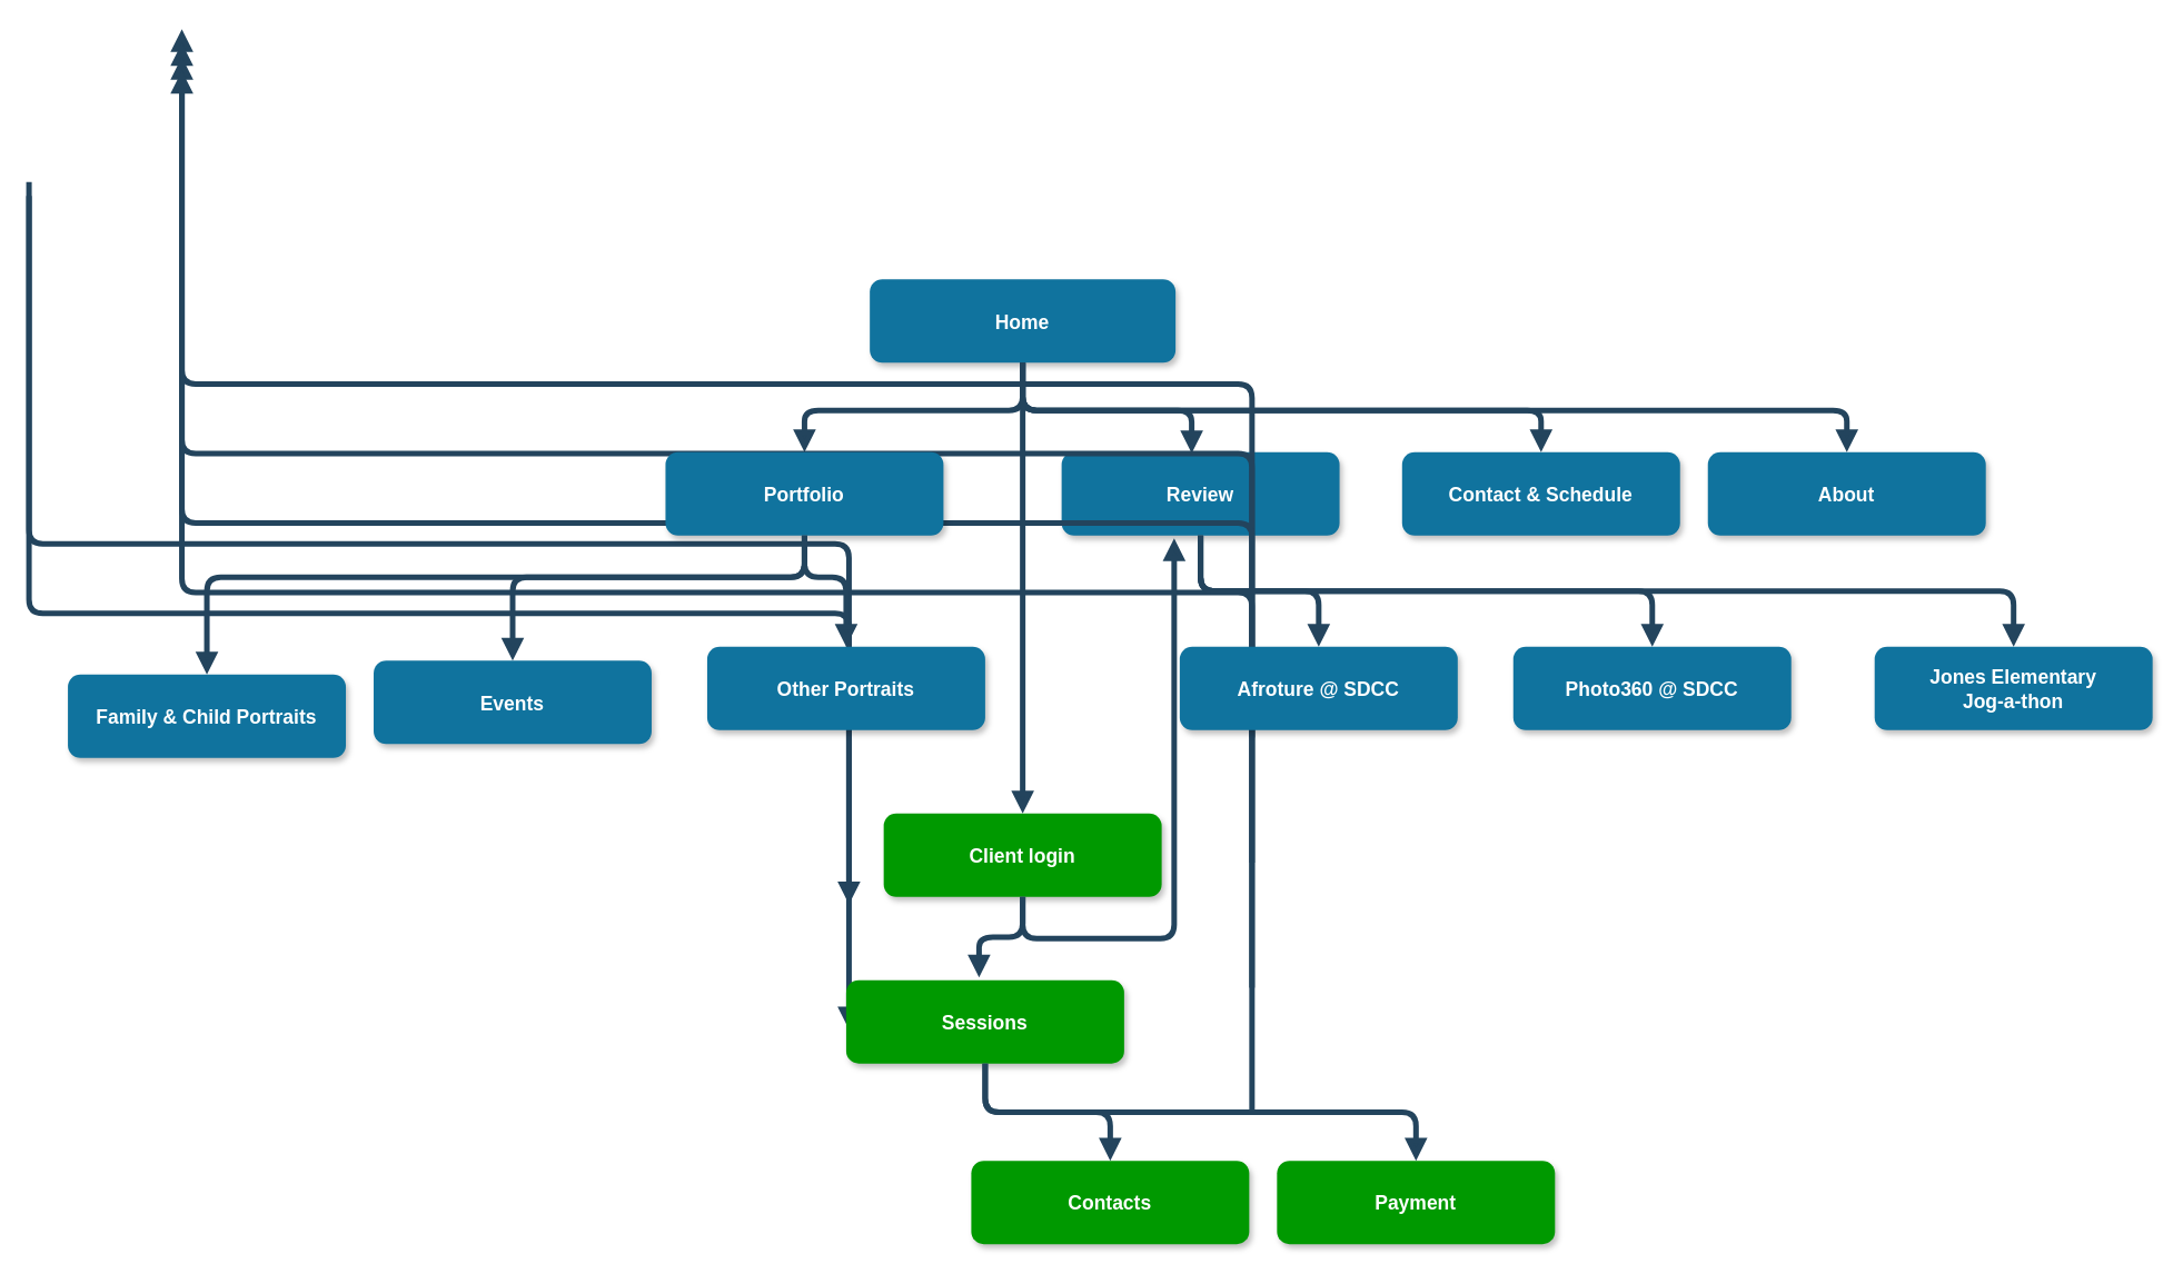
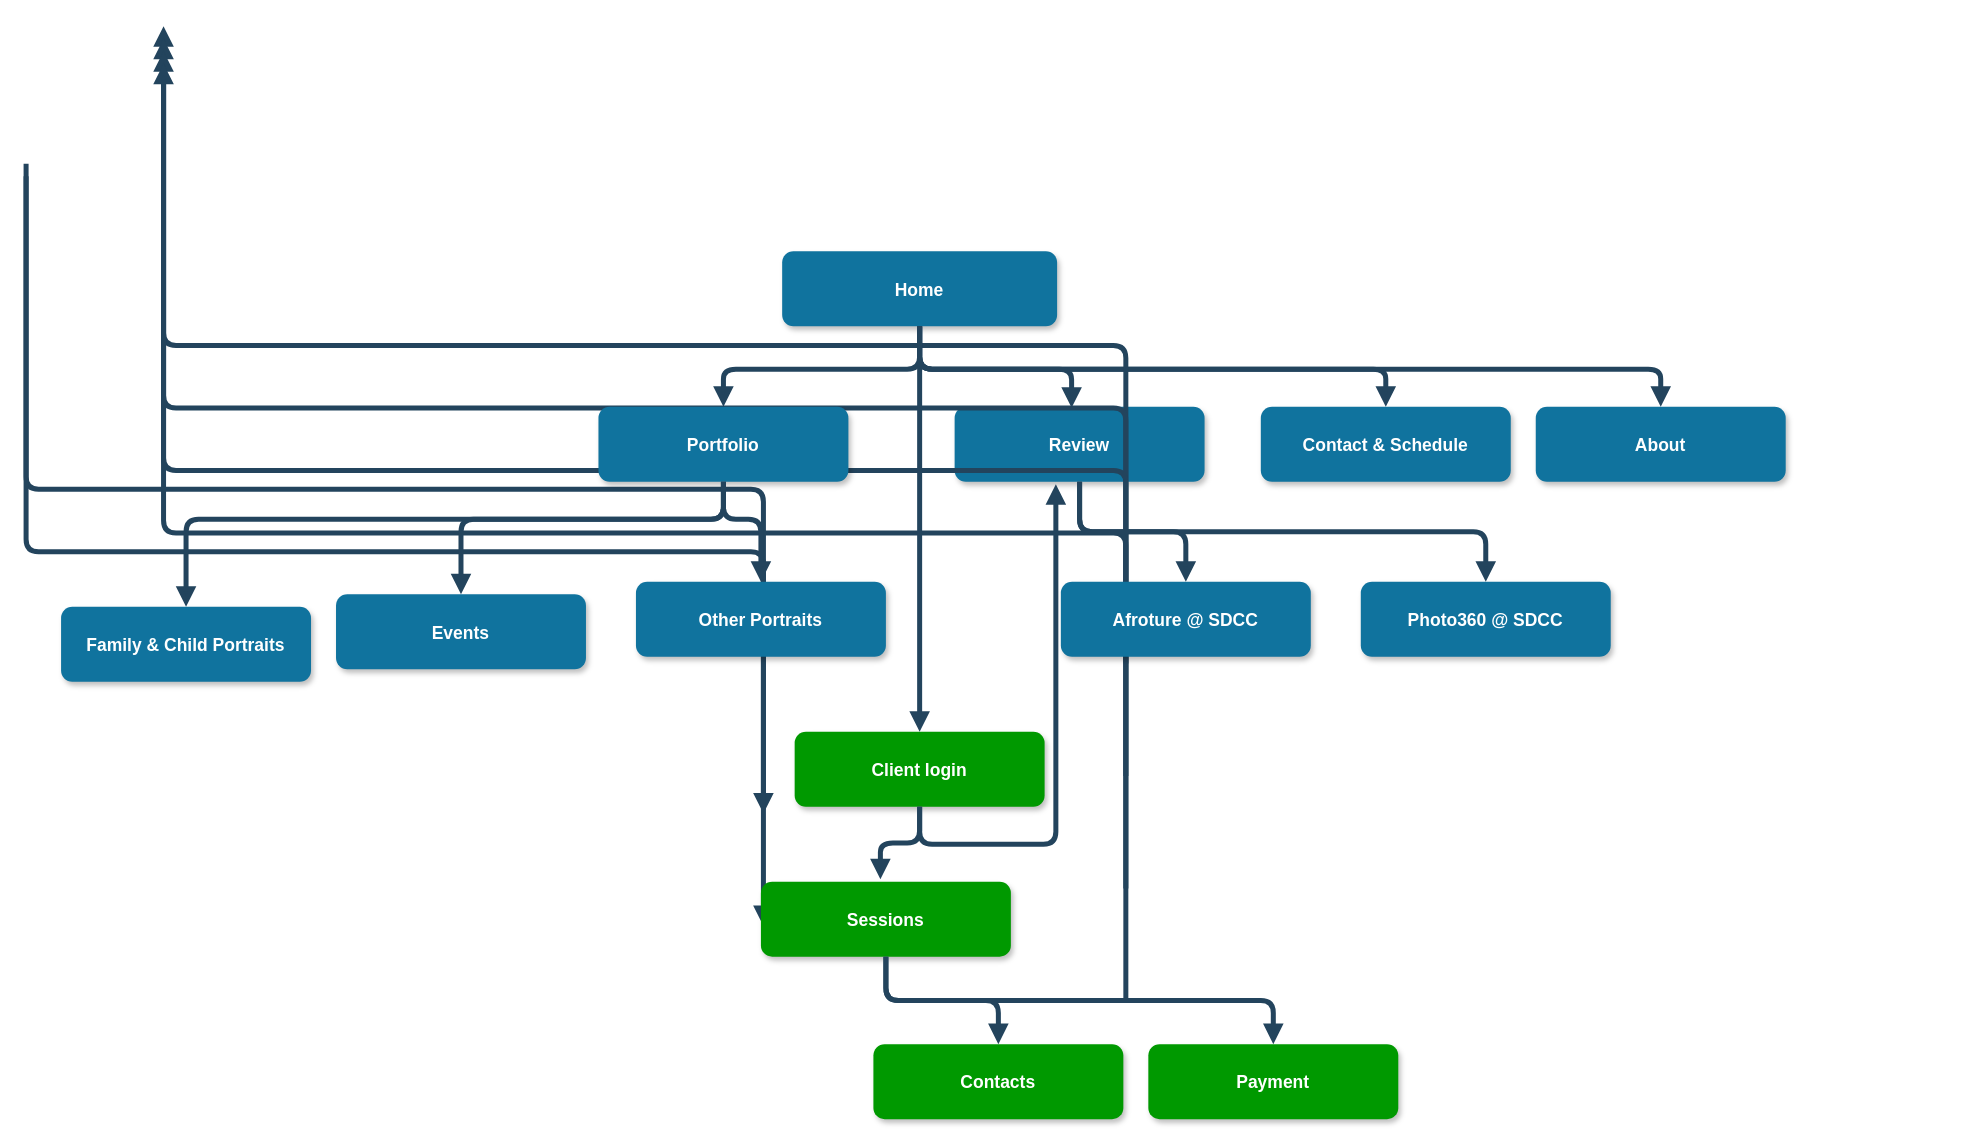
  <mxCell id="0" />
  <mxCell id="1" parent="0" />
  <mxCell id="2" value="Home" style="rounded=1;fillColor=#10739E;strokeColor=none;shadow=1;gradientColor=none;fontStyle=1;fontColor=#FFFFFF;fontSize=14;" parent="1" vertex="1"><mxGeometry x="625" y="200.5" width="220" height="60" as="geometry" /></mxCell>
  <mxCell id="3" value="About" style="rounded=1;fillColor=#10739E;strokeColor=none;shadow=1;gradientColor=none;fontStyle=1;fontColor=#FFFFFF;fontSize=14;" parent="1" vertex="1"><mxGeometry x="1228" y="325" width="200" height="60" as="geometry" /></mxCell>
  <mxCell id="4" value="Contact &amp; Schedule" style="rounded=1;fillColor=#10739E;strokeColor=none;shadow=1;gradientColor=none;fontStyle=1;fontColor=#FFFFFF;fontSize=14;" parent="1" vertex="1"><mxGeometry x="1008" y="325" width="200" height="60" as="geometry" /></mxCell>
  <mxCell id="5" value="Review" style="rounded=1;fillColor=#10739E;strokeColor=none;shadow=1;gradientColor=none;fontStyle=1;fontColor=#FFFFFF;fontSize=14;" parent="1" vertex="1"><mxGeometry x="763" y="325" width="200" height="60" as="geometry" /></mxCell>
  <mxCell id="6" value="Events" style="rounded=1;fillColor=#10739E;strokeColor=none;shadow=1;gradientColor=none;fontStyle=1;fontColor=#FFFFFF;fontSize=14;" parent="1" vertex="1"><mxGeometry x="268" y="475" width="200" height="60" as="geometry" /></mxCell>
  <mxCell id="7" value="" style="edgeStyle=elbowEdgeStyle;elbow=vertical;strokeWidth=4;endArrow=block;endFill=1;fontStyle=1;strokeColor=#23445D;" parent="1" source="2" target="4" edge="1"><mxGeometry x="22" y="165.5" width="100" height="100" as="geometry"><mxPoint x="-20" y="120.5" as="sourcePoint" /><mxPoint x="80" y="20.5" as="targetPoint" /><Array as="points"><mxPoint x="888" y="295" /></Array></mxGeometry></mxCell>
  <mxCell id="8" value="" style="edgeStyle=elbowEdgeStyle;elbow=vertical;strokeWidth=4;endArrow=block;endFill=1;fontStyle=1;strokeColor=#23445D;" parent="1" source="2" target="3" edge="1"><mxGeometry x="22" y="165.5" width="100" height="100" as="geometry"><mxPoint x="-20" y="120.5" as="sourcePoint" /><mxPoint x="80" y="20.5" as="targetPoint" /><Array as="points"><mxPoint x="998" y="295" /></Array></mxGeometry></mxCell>
  <mxCell id="9" value="" style="edgeStyle=elbowEdgeStyle;elbow=vertical;strokeWidth=4;endArrow=block;endFill=1;fontStyle=1;strokeColor=#23445D;" parent="1" edge="1"><mxGeometry x="62" y="175.5" width="100" height="100" as="geometry"><mxPoint x="20" y="130.5" as="sourcePoint" /><mxPoint x="610" y="650.5" as="targetPoint" /></mxGeometry></mxCell>
  <mxCell id="10" value="" style="edgeStyle=elbowEdgeStyle;elbow=vertical;strokeWidth=4;endArrow=block;endFill=1;fontStyle=1;strokeColor=#23445D;" parent="1" edge="1"><mxGeometry x="62" y="185.5" width="100" height="100" as="geometry"><mxPoint x="20" y="140.5" as="sourcePoint" /><mxPoint x="610" y="740.5" as="targetPoint" /></mxGeometry></mxCell>
  <mxCell id="11" value="" style="edgeStyle=elbowEdgeStyle;elbow=vertical;strokeWidth=4;endArrow=block;endFill=1;fontStyle=1;strokeColor=#23445D;" parent="1" edge="1"><mxGeometry x="72" y="165.5" width="100" height="100" as="geometry"><mxPoint x="900" y="530.5" as="sourcePoint" /><mxPoint x="130" y="20.5" as="targetPoint" /></mxGeometry></mxCell>
  <mxCell id="12" value="" style="edgeStyle=elbowEdgeStyle;elbow=vertical;strokeWidth=4;endArrow=block;endFill=1;fontStyle=1;strokeColor=#23445D;" parent="1" edge="1"><mxGeometry x="72" y="175.5" width="100" height="100" as="geometry"><mxPoint x="900" y="620.5" as="sourcePoint" /><mxPoint x="130" y="30.5" as="targetPoint" /></mxGeometry></mxCell>
  <mxCell id="13" value="" style="edgeStyle=elbowEdgeStyle;elbow=vertical;strokeWidth=4;endArrow=block;endFill=1;fontStyle=1;strokeColor=#23445D;" parent="1" edge="1"><mxGeometry x="72" y="185.5" width="100" height="100" as="geometry"><mxPoint x="900" y="710.5" as="sourcePoint" /><mxPoint x="130" y="40.5" as="targetPoint" /></mxGeometry></mxCell>
  <mxCell id="14" value="" style="edgeStyle=elbowEdgeStyle;elbow=vertical;strokeWidth=4;endArrow=block;endFill=1;fontStyle=1;strokeColor=#23445D;" parent="1" edge="1"><mxGeometry x="72" y="195.5" width="100" height="100" as="geometry"><mxPoint x="900" y="800.5" as="sourcePoint" /><mxPoint x="130" y="50.5" as="targetPoint" /></mxGeometry></mxCell>
  <mxCell id="15" value="" style="edgeStyle=elbowEdgeStyle;elbow=vertical;strokeWidth=4;endArrow=block;endFill=1;fontStyle=1;strokeColor=#23445D;exitX=0.5;exitY=1;exitDx=0;exitDy=0;entryX=0.5;entryY=0;entryDx=0;entryDy=0;" parent="1" source="16" target="6" edge="1"><mxGeometry x="22" y="165.5" width="100" height="100" as="geometry"><mxPoint x="-20" y="120.5" as="sourcePoint" /><mxPoint x="80" y="20.5" as="targetPoint" /><Array as="points"><mxPoint x="478" y="415" /></Array></mxGeometry></mxCell>
  <mxCell id="16" value="Portfolio" style="rounded=1;fillColor=#10739E;strokeColor=none;shadow=1;gradientColor=none;fontStyle=1;fontColor=#FFFFFF;fontSize=14;" vertex="1" parent="1"><mxGeometry x="478" y="325" width="200" height="60" as="geometry" /></mxCell>
  <mxCell id="17" value="" style="edgeStyle=elbowEdgeStyle;elbow=vertical;strokeWidth=4;endArrow=block;endFill=1;fontStyle=1;strokeColor=#23445D;exitX=0.5;exitY=1;exitDx=0;exitDy=0;entryX=0.5;entryY=0;entryDx=0;entryDy=0;" edge="1" parent="1" source="2" target="16"><mxGeometry x="22" y="165.5" width="100" height="100" as="geometry"><mxPoint x="740" y="271" as="sourcePoint" /><mxPoint x="610" y="321" as="targetPoint" /><Array as="points"><mxPoint x="648" y="295" /></Array></mxGeometry></mxCell>
  <mxCell id="18" value="Other Portraits" style="rounded=1;fillColor=#10739E;strokeColor=none;shadow=1;gradientColor=none;fontStyle=1;fontColor=#FFFFFF;fontSize=14;" vertex="1" parent="1"><mxGeometry x="508" y="465" width="200" height="60" as="geometry" /></mxCell>
  <mxCell id="19" value="Family &amp; Child Portraits" style="rounded=1;fillColor=#10739E;strokeColor=none;shadow=1;gradientColor=none;fontStyle=1;fontColor=#FFFFFF;fontSize=14;" vertex="1" parent="1"><mxGeometry x="48" y="485" width="200" height="60" as="geometry" /></mxCell>
  <mxCell id="20" value="" style="edgeStyle=elbowEdgeStyle;elbow=vertical;strokeWidth=4;endArrow=block;endFill=1;fontStyle=1;strokeColor=#23445D;exitX=0.5;exitY=1;exitDx=0;exitDy=0;" edge="1" parent="1" target="19"><mxGeometry x="22" y="165.5" width="100" height="100" as="geometry"><mxPoint x="578" y="385" as="sourcePoint" /><mxPoint x="378" y="455" as="targetPoint" /><Array as="points"><mxPoint x="368" y="415" /></Array></mxGeometry></mxCell>
  <mxCell id="21" value="" style="edgeStyle=elbowEdgeStyle;elbow=vertical;strokeWidth=4;endArrow=block;endFill=1;fontStyle=1;strokeColor=#23445D;entryX=0.5;entryY=0;entryDx=0;entryDy=0;" edge="1" parent="1" target="18"><mxGeometry x="22" y="165.5" width="100" height="100" as="geometry"><mxPoint x="578" y="385" as="sourcePoint" /><mxPoint x="148" y="465" as="targetPoint" /><Array as="points"><mxPoint x="598" y="415" /></Array></mxGeometry></mxCell>
  <mxCell id="22" value="Photo360 @ SDCC" style="rounded=1;fillColor=#10739E;strokeColor=none;shadow=1;gradientColor=none;fontStyle=1;fontColor=#FFFFFF;fontSize=14;" vertex="1" parent="1"><mxGeometry x="1088" y="465" width="200" height="60" as="geometry" /></mxCell>
  <mxCell id="23" value="Afroture @ SDCC" style="rounded=1;fillColor=#10739E;strokeColor=none;shadow=1;gradientColor=none;fontStyle=1;fontColor=#FFFFFF;fontSize=14;" vertex="1" parent="1"><mxGeometry x="848" y="465" width="200" height="60" as="geometry" /></mxCell>
  <mxCell id="24" value="" style="edgeStyle=elbowEdgeStyle;elbow=vertical;strokeWidth=4;endArrow=block;endFill=1;fontStyle=1;strokeColor=#23445D;entryX=0.5;entryY=0;entryDx=0;entryDy=0;exitX=0.5;exitY=1;exitDx=0;exitDy=0;" edge="1" parent="1" source="5" target="23"><mxGeometry x="22" y="165.5" width="100" height="100" as="geometry"><mxPoint x="810" y="385" as="sourcePoint" /><mxPoint x="830" y="465" as="targetPoint" /><Array as="points" /></mxGeometry></mxCell>
  <mxCell id="25" value="" style="edgeStyle=elbowEdgeStyle;elbow=vertical;strokeWidth=4;endArrow=block;endFill=1;fontStyle=1;strokeColor=#23445D;entryX=0.5;entryY=0;entryDx=0;entryDy=0;exitX=0.5;exitY=1;exitDx=0;exitDy=0;" edge="1" parent="1" source="5" target="22"><mxGeometry x="22" y="165.5" width="100" height="100" as="geometry"><mxPoint x="810" y="385" as="sourcePoint" /><mxPoint x="1108" y="465" as="targetPoint" /><Array as="points" /></mxGeometry></mxCell>
- <mxCell id="26" value="Jones Elementary &#10;Jog-a-thon" style="rounded=1;fillColor=#10739E;strokeColor=none;shadow=1;gradientColor=none;fontStyle=1;fontColor=#FFFFFF;fontSize=14;" vertex="1" parent="1"><mxGeometry x="1348" y="465" width="200" height="60" as="geometry" /></mxCell>
- <mxCell id="27" value="" style="edgeStyle=elbowEdgeStyle;elbow=vertical;strokeWidth=4;endArrow=block;endFill=1;fontStyle=1;strokeColor=#23445D;entryX=0.5;entryY=0;entryDx=0;entryDy=0;exitX=0.5;exitY=1;exitDx=0;exitDy=0;" edge="1" parent="1" source="5" target="26"><mxGeometry x="22" y="165.5" width="100" height="100" as="geometry"><mxPoint x="820" y="395" as="sourcePoint" /><mxPoint x="1128" y="475" as="targetPoint" /><Array as="points" /></mxGeometry></mxCell>
  <mxCell id="28" value="" style="edgeStyle=elbowEdgeStyle;elbow=vertical;strokeWidth=4;endArrow=block;endFill=1;fontStyle=1;strokeColor=#23445D;exitX=0.5;exitY=1;exitDx=0;exitDy=0;entryX=0.468;entryY=0.014;entryDx=0;entryDy=0;entryPerimeter=0;" edge="1" parent="1" source="2" target="5"><mxGeometry x="22" y="165.5" width="100" height="100" as="geometry"><mxPoint x="740" y="271" as="sourcePoint" /><mxPoint x="588" y="335" as="targetPoint" /><Array as="points"><mxPoint x="768" y="295" /></Array></mxGeometry></mxCell>
  <mxCell id="29" value="Client login" style="rounded=1;fillColor=#009900;strokeColor=none;shadow=1;gradientColor=none;fontStyle=1;fontColor=#FFFFFF;fontSize=14;" vertex="1" parent="1"><mxGeometry x="635" y="585" width="200" height="60" as="geometry" /></mxCell>
  <mxCell id="30" value="Sessions" style="rounded=1;fillColor=#009900;strokeColor=none;shadow=1;gradientColor=none;fontStyle=1;fontColor=#FFFFFF;fontSize=14;" vertex="1" parent="1"><mxGeometry x="608" y="705" width="200" height="60" as="geometry" /></mxCell>
  <mxCell id="31" value="Contacts" style="rounded=1;fillColor=#009900;strokeColor=none;shadow=1;gradientColor=none;fontStyle=1;fontColor=#FFFFFF;fontSize=14;" vertex="1" parent="1"><mxGeometry x="698" y="835" width="200" height="60" as="geometry" /></mxCell>
  <mxCell id="32" value="Payment" style="rounded=1;fillColor=#009900;strokeColor=none;shadow=1;gradientColor=none;fontStyle=1;fontColor=#FFFFFF;fontSize=14;" vertex="1" parent="1"><mxGeometry x="918" y="835" width="200" height="60" as="geometry" /></mxCell>
  <mxCell id="33" value="" style="edgeStyle=elbowEdgeStyle;elbow=vertical;strokeWidth=4;endArrow=block;endFill=1;fontStyle=1;strokeColor=#23445D;entryX=0.5;entryY=0;entryDx=0;entryDy=0;exitX=0.5;exitY=1;exitDx=0;exitDy=0;" edge="1" parent="1" source="2" target="29"><mxGeometry x="22" y="165.5" width="100" height="100" as="geometry"><mxPoint x="870" y="565" as="sourcePoint" /><mxPoint x="938" y="645" as="targetPoint" /><Array as="points" /></mxGeometry></mxCell>
  <mxCell id="34" value="" style="edgeStyle=elbowEdgeStyle;elbow=vertical;strokeWidth=4;endArrow=block;endFill=1;fontStyle=1;strokeColor=#23445D;entryX=0.5;entryY=0;entryDx=0;entryDy=0;exitX=0.5;exitY=1;exitDx=0;exitDy=0;" edge="1" parent="1" source="30" target="31"><mxGeometry x="22" y="165.5" width="100" height="100" as="geometry"><mxPoint x="745" y="271" as="sourcePoint" /><mxPoint x="745" y="595" as="targetPoint" /><Array as="points" /></mxGeometry></mxCell>
  <mxCell id="35" value="" style="edgeStyle=elbowEdgeStyle;elbow=vertical;strokeWidth=4;endArrow=block;endFill=1;fontStyle=1;strokeColor=#23445D;entryX=0.478;entryY=-0.032;entryDx=0;entryDy=0;exitX=0.5;exitY=1;exitDx=0;exitDy=0;entryPerimeter=0;" edge="1" parent="1" source="29" target="30"><mxGeometry x="22" y="165.5" width="100" height="100" as="geometry"><mxPoint x="745" y="655" as="sourcePoint" /><mxPoint x="758" y="695" as="targetPoint" /><Array as="points" /></mxGeometry></mxCell>
  <mxCell id="36" value="" style="edgeStyle=elbowEdgeStyle;elbow=vertical;strokeWidth=4;endArrow=block;endFill=1;fontStyle=1;strokeColor=#23445D;exitX=0.5;exitY=1;exitDx=0;exitDy=0;" edge="1" parent="1" source="30" target="32"><mxGeometry x="22" y="165.5" width="100" height="100" as="geometry"><mxPoint x="745" y="655" as="sourcePoint" /><mxPoint x="514" y="693" as="targetPoint" /><Array as="points" /></mxGeometry></mxCell>
  <mxCell id="37" value="" style="edgeStyle=elbowEdgeStyle;elbow=vertical;strokeWidth=4;endArrow=block;endFill=1;fontStyle=1;strokeColor=#23445D;exitX=0.5;exitY=1;exitDx=0;exitDy=0;entryX=0.405;entryY=1.032;entryDx=0;entryDy=0;entryPerimeter=0;" edge="1" parent="1" source="29" target="5"><mxGeometry x="22" y="165.5" width="100" height="100" as="geometry"><mxPoint x="745" y="655" as="sourcePoint" /><mxPoint x="1028" y="715" as="targetPoint" /><Array as="points"><mxPoint x="788" y="675" /></Array></mxGeometry></mxCell>
